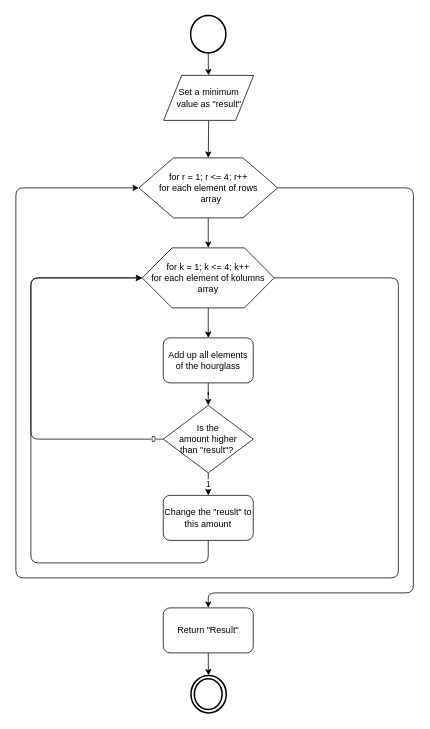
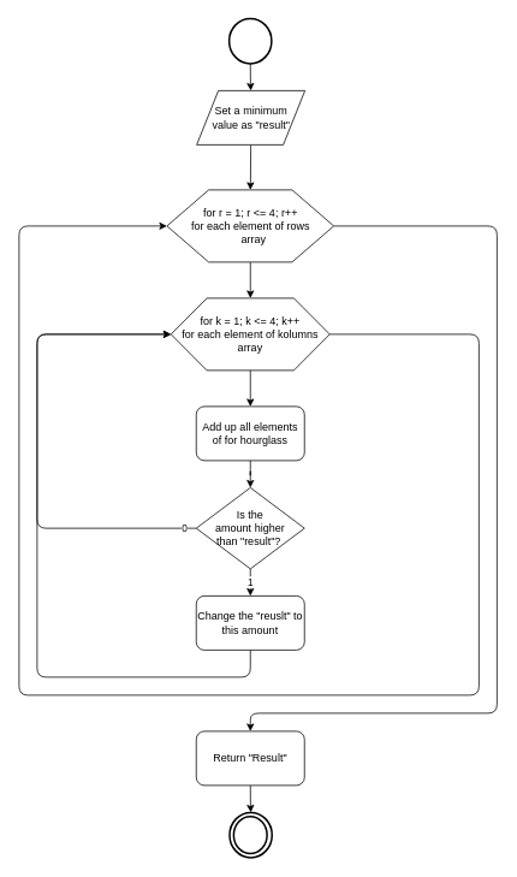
  <mxCell id="0" />
  <mxCell id="1" parent="0" />
  <mxCell id="2" style="edgeStyle=orthogonalEdgeStyle;rounded=1;comic=0;jumpStyle=arc;orthogonalLoop=1;jettySize=auto;html=1;strokeColor=#000000;strokeWidth=1;fontColor=#000000;" edge="1" parent="1" source="3" target="5"><mxGeometry relative="1" as="geometry" /></mxCell>
  <mxCell id="3" value="" style="strokeWidth=2;html=1;shape=mxgraph.flowchart.start_2;whiteSpace=wrap;" vertex="1" parent="1"><mxGeometry x="253.5" y="20" width="47" height="50" as="geometry" /></mxCell>
  <mxCell id="4" style="edgeStyle=elbowEdgeStyle;rounded=1;comic=0;jumpStyle=arc;orthogonalLoop=1;jettySize=auto;elbow=vertical;html=1;entryX=0.5;entryY=0;entryDx=0;entryDy=0;strokeColor=#000000;fontColor=#000000;" edge="1" parent="1" source="5" target="8"><mxGeometry relative="1" as="geometry" /></mxCell>
  <mxCell id="5" value="&lt;div&gt;Set a minimum&lt;/div&gt;&lt;div&gt;value as &quot;result&quot;&lt;/div&gt;" style="shape=parallelogram;perimeter=parallelogramPerimeter;whiteSpace=wrap;html=1;" vertex="1" parent="1"><mxGeometry x="217.5" y="100" width="120" height="60" as="geometry" /></mxCell>
  <mxCell id="6" style="edgeStyle=elbowEdgeStyle;rounded=1;comic=0;jumpStyle=arc;orthogonalLoop=1;jettySize=auto;elbow=vertical;html=1;exitX=0.5;exitY=1;exitDx=0;exitDy=0;entryX=0.5;entryY=0;entryDx=0;entryDy=0;strokeColor=#000000;fontColor=#000000;" edge="1" parent="1" source="8" target="11"><mxGeometry relative="1" as="geometry" /></mxCell>
  <mxCell id="7" style="rounded=1;comic=0;jumpStyle=arc;orthogonalLoop=1;jettySize=auto;elbow=vertical;html=1;strokeColor=#000000;fontColor=#000000;strokeWidth=1;exitX=1;exitY=0.5;exitDx=0;exitDy=0;edgeStyle=orthogonalEdgeStyle;entryX=0.5;entryY=0;entryDx=0;entryDy=0;" edge="1" parent="1" source="8" target="20"><mxGeometry relative="1" as="geometry"><mxPoint x="277.5" y="950" as="targetPoint" /><mxPoint x="480.5" y="250" as="sourcePoint" /><Array as="points"><mxPoint x="550.5" y="250" /><mxPoint x="550.5" y="790" /><mxPoint x="277.5" y="790" /></Array></mxGeometry></mxCell>
  <mxCell id="8" value="for r = 1; r &amp;lt;= 4; r++&lt;br&gt;for each element of rows&lt;br&gt;&amp;nbsp; array" style="shape=hexagon;perimeter=hexagonPerimeter2;whiteSpace=wrap;html=1;labelBackgroundColor=none;fontColor=#000000;" vertex="1" parent="1"><mxGeometry x="184.5" y="210" width="185" height="80" as="geometry" /></mxCell>
  <mxCell id="9" style="edgeStyle=orthogonalEdgeStyle;rounded=1;comic=0;jumpStyle=arc;orthogonalLoop=1;jettySize=auto;html=1;exitX=1;exitY=0.5;exitDx=0;exitDy=0;strokeColor=#000000;strokeWidth=1;fontColor=#000000;entryX=0;entryY=0.5;entryDx=0;entryDy=0;" edge="1" parent="1" source="11" target="8"><mxGeometry relative="1" as="geometry"><mxPoint x="220.5" y="480" as="targetPoint" /><Array as="points"><mxPoint x="530.5" y="370" /><mxPoint x="530.5" y="770" /><mxPoint x="20.5" y="770" /><mxPoint x="20.5" y="250" /></Array></mxGeometry></mxCell>
  <mxCell id="10" style="edgeStyle=orthogonalEdgeStyle;rounded=1;comic=0;jumpStyle=arc;orthogonalLoop=1;jettySize=auto;html=1;entryX=0.5;entryY=0;entryDx=0;entryDy=0;strokeColor=#000000;strokeWidth=1;fontColor=#000000;" edge="1" parent="1" source="11" target="13"><mxGeometry relative="1" as="geometry" /></mxCell>
  <mxCell id="11" value="for k = 1; k &amp;lt;= 4; k++&lt;br&gt;for each element of kolumns array" style="shape=hexagon;perimeter=hexagonPerimeter2;whiteSpace=wrap;html=1;labelBackgroundColor=none;fontColor=#000000;size=0.226;" vertex="1" parent="1"><mxGeometry x="189" y="330" width="176" height="80" as="geometry" /></mxCell>
  <mxCell id="12" style="edgeStyle=orthogonalEdgeStyle;rounded=1;comic=0;jumpStyle=arc;orthogonalLoop=1;jettySize=auto;html=1;entryX=0.5;entryY=0;entryDx=0;entryDy=0;strokeColor=#000000;strokeWidth=1;fontColor=#000000;" edge="1" parent="1" source="13" target="16"><mxGeometry relative="1" as="geometry" /></mxCell>
- <mxCell id="13" value="Add up all elements of the hourglass" style="rounded=1;whiteSpace=wrap;html=1;labelBackgroundColor=none;fontColor=#000000;" vertex="1" parent="1"><mxGeometry x="217" y="450" width="120" height="60" as="geometry" /></mxCell>
+ <mxCell id="13" value="Add up all elements of for hourglass" style="rounded=1;whiteSpace=wrap;html=1;labelBackgroundColor=none;fontColor=#000000;" vertex="1" parent="1"><mxGeometry x="217" y="450" width="120" height="60" as="geometry" /></mxCell>
  <mxCell id="14" value="0" style="edgeStyle=orthogonalEdgeStyle;rounded=1;comic=0;jumpStyle=arc;orthogonalLoop=1;jettySize=auto;html=1;entryX=0;entryY=0.5;entryDx=0;entryDy=0;strokeColor=#000000;strokeWidth=1;fontColor=#000000;" edge="1" parent="1" source="16" target="11"><mxGeometry x="-0.953" relative="1" as="geometry"><Array as="points"><mxPoint x="40.5" y="585" /><mxPoint x="40.5" y="370" /></Array><mxPoint as="offset" /></mxGeometry></mxCell>
  <mxCell id="15" value="1" style="edgeStyle=orthogonalEdgeStyle;rounded=1;comic=0;jumpStyle=arc;orthogonalLoop=1;jettySize=auto;html=1;entryX=0.5;entryY=0;entryDx=0;entryDy=0;strokeColor=#000000;strokeWidth=1;fontColor=#000000;" edge="1" parent="1" source="16" target="18"><mxGeometry relative="1" as="geometry" /></mxCell>
  <mxCell id="16" value="Is the &lt;br&gt;amount higher &lt;br&gt;than &quot;result&quot;?&amp;nbsp;" style="rhombus;whiteSpace=wrap;html=1;labelBackgroundColor=none;fontColor=#000000;" vertex="1" parent="1"><mxGeometry x="217" y="540" width="120" height="90" as="geometry" /></mxCell>
  <mxCell id="17" style="edgeStyle=orthogonalEdgeStyle;rounded=1;comic=0;jumpStyle=arc;orthogonalLoop=1;jettySize=auto;html=1;strokeColor=#000000;strokeWidth=1;fontColor=#000000;entryX=0;entryY=0.5;entryDx=0;entryDy=0;exitX=0.5;exitY=1;exitDx=0;exitDy=0;" edge="1" parent="1" source="18" target="11"><mxGeometry relative="1" as="geometry"><mxPoint x="40.5" y="430" as="targetPoint" /><Array as="points"><mxPoint x="277.5" y="750" /><mxPoint x="40.5" y="750" /><mxPoint x="40.5" y="370" /></Array></mxGeometry></mxCell>
  <mxCell id="18" value="Change the &quot;reuslt&quot; to this amount" style="rounded=1;whiteSpace=wrap;html=1;labelBackgroundColor=none;fontColor=#000000;" vertex="1" parent="1"><mxGeometry x="217" y="660" width="120" height="60" as="geometry" /></mxCell>
  <mxCell id="19" style="edgeStyle=orthogonalEdgeStyle;rounded=1;comic=0;jumpStyle=arc;orthogonalLoop=1;jettySize=auto;html=1;entryX=0.5;entryY=0;entryDx=0;entryDy=0;entryPerimeter=0;strokeColor=#000000;strokeWidth=1;fontColor=#000000;" edge="1" parent="1" source="20" target="21"><mxGeometry relative="1" as="geometry" /></mxCell>
  <mxCell id="20" value="Return &quot;Result&quot;" style="rounded=1;whiteSpace=wrap;html=1;labelBackgroundColor=none;fontColor=#000000;" vertex="1" parent="1"><mxGeometry x="217" y="810" width="120" height="60" as="geometry" /></mxCell>
  <mxCell id="21" value="" style="strokeWidth=2;html=1;shape=mxgraph.flowchart.start_2;whiteSpace=wrap;" vertex="1" parent="1"><mxGeometry x="254" y="900" width="47" height="50" as="geometry" /></mxCell>
  <mxCell id="22" value="" style="strokeWidth=2;html=1;shape=mxgraph.flowchart.start_2;whiteSpace=wrap;" vertex="1" parent="1"><mxGeometry x="258.5" y="904.5" width="37" height="41" as="geometry" /></mxCell>
